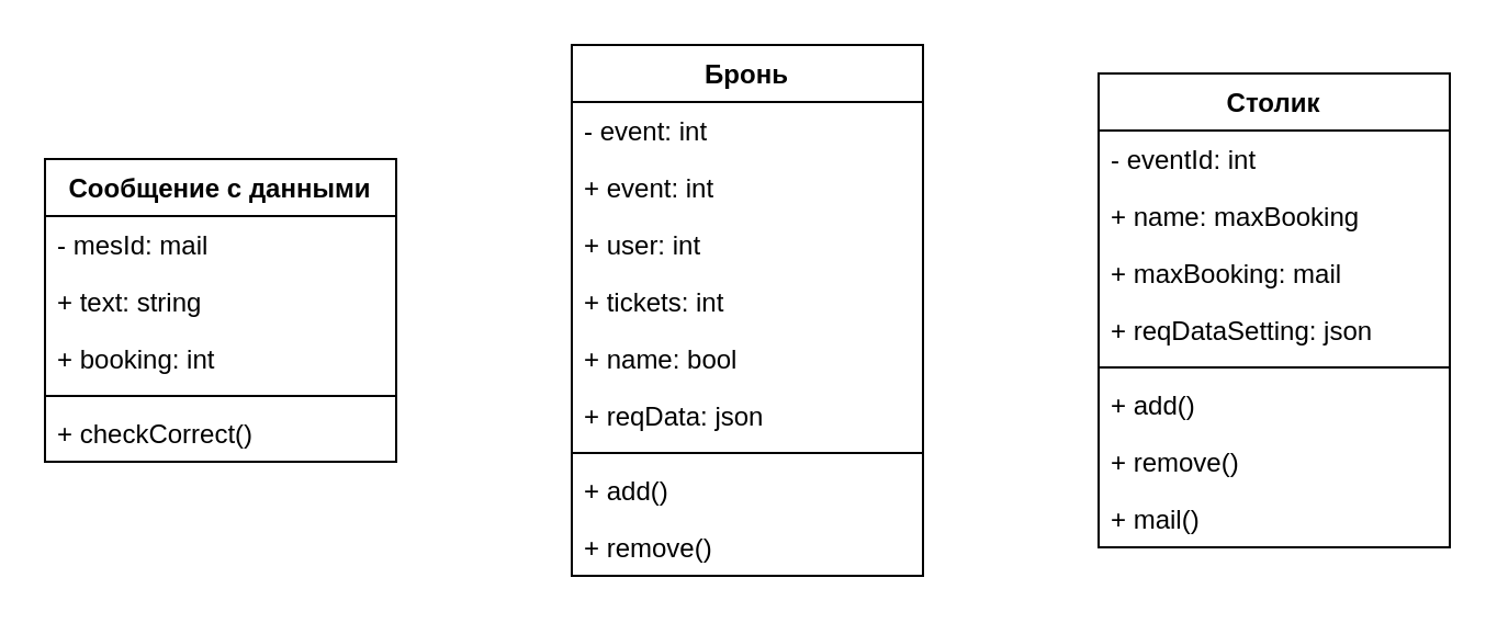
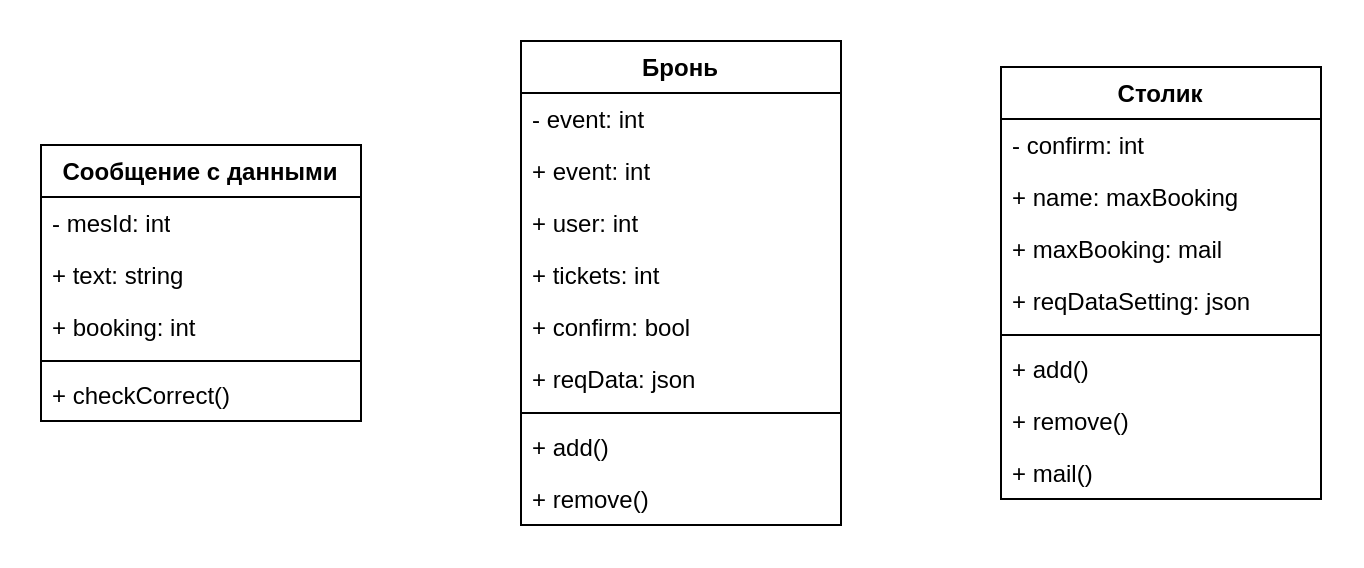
  <mxCell id="0" />
  <mxCell id="1" parent="0" />
  <mxCell id="2" value="Столик" style="swimlane;fontStyle=1;align=center;verticalAlign=top;childLayout=stackLayout;horizontal=1;startSize=26;horizontalStack=0;resizeParent=1;resizeParentMax=0;resizeLast=0;collapsible=1;marginBottom=0;whiteSpace=wrap;html=1;" parent="1" vertex="1"><mxGeometry x="500" y="33" width="160" height="216" as="geometry" /></mxCell>
- <mxCell id="3" value="- eventId: int" style="text;strokeColor=none;fillColor=none;align=left;verticalAlign=top;spacingLeft=4;spacingRight=4;overflow=hidden;rotatable=0;points=[[0,0.5],[1,0.5]];portConstraint=eastwest;whiteSpace=wrap;html=1;" parent="2" vertex="1"><mxGeometry y="26" width="160" height="26" as="geometry" /></mxCell>
+ <mxCell id="3" value="- confirm: int" style="text;strokeColor=none;fillColor=none;align=left;verticalAlign=top;spacingLeft=4;spacingRight=4;overflow=hidden;rotatable=0;points=[[0,0.5],[1,0.5]];portConstraint=eastwest;whiteSpace=wrap;html=1;" parent="2" vertex="1"><mxGeometry y="26" width="160" height="26" as="geometry" /></mxCell>
  <mxCell id="4" value="+ name: maxBooking" style="text;strokeColor=none;fillColor=none;align=left;verticalAlign=top;spacingLeft=4;spacingRight=4;overflow=hidden;rotatable=0;points=[[0,0.5],[1,0.5]];portConstraint=eastwest;whiteSpace=wrap;html=1;" parent="2" vertex="1"><mxGeometry y="52" width="160" height="26" as="geometry" /></mxCell>
  <mxCell id="5" value="+ maxBooking: mail" style="text;strokeColor=none;fillColor=none;align=left;verticalAlign=top;spacingLeft=4;spacingRight=4;overflow=hidden;rotatable=0;points=[[0,0.5],[1,0.5]];portConstraint=eastwest;whiteSpace=wrap;html=1;" parent="2" vertex="1"><mxGeometry y="78" width="160" height="26" as="geometry" /></mxCell>
  <mxCell id="6" value="+ reqDataSetting: json" style="text;strokeColor=none;fillColor=none;align=left;verticalAlign=top;spacingLeft=4;spacingRight=4;overflow=hidden;rotatable=0;points=[[0,0.5],[1,0.5]];portConstraint=eastwest;whiteSpace=wrap;html=1;" parent="2" vertex="1"><mxGeometry y="104" width="160" height="26" as="geometry" /></mxCell>
  <mxCell id="7" value="" style="line;strokeWidth=1;fillColor=none;align=left;verticalAlign=middle;spacingTop=-1;spacingLeft=3;spacingRight=3;rotatable=0;labelPosition=right;points=[];portConstraint=eastwest;strokeColor=inherit;" parent="2" vertex="1"><mxGeometry y="130" width="160" height="8" as="geometry" /></mxCell>
  <mxCell id="8" value="+ add()" style="text;strokeColor=none;fillColor=none;align=left;verticalAlign=top;spacingLeft=4;spacingRight=4;overflow=hidden;rotatable=0;points=[[0,0.5],[1,0.5]];portConstraint=eastwest;whiteSpace=wrap;html=1;" parent="2" vertex="1"><mxGeometry y="138" width="160" height="26" as="geometry" /></mxCell>
  <mxCell id="9" value="+ remove()" style="text;strokeColor=none;fillColor=none;align=left;verticalAlign=top;spacingLeft=4;spacingRight=4;overflow=hidden;rotatable=0;points=[[0,0.5],[1,0.5]];portConstraint=eastwest;whiteSpace=wrap;html=1;" parent="2" vertex="1"><mxGeometry y="164" width="160" height="26" as="geometry" /></mxCell>
  <mxCell id="10" value="+ mail()" style="text;strokeColor=none;fillColor=none;align=left;verticalAlign=top;spacingLeft=4;spacingRight=4;overflow=hidden;rotatable=0;points=[[0,0.5],[1,0.5]];portConstraint=eastwest;whiteSpace=wrap;html=1;" parent="2" vertex="1"><mxGeometry y="190" width="160" height="26" as="geometry" /></mxCell>
  <mxCell id="11" value="Сообщение с данными" style="swimlane;fontStyle=1;align=center;verticalAlign=top;childLayout=stackLayout;horizontal=1;startSize=26;horizontalStack=0;resizeParent=1;resizeParentMax=0;resizeLast=0;collapsible=1;marginBottom=0;whiteSpace=wrap;html=1;" parent="1" vertex="1"><mxGeometry x="20" y="72" width="160" height="138" as="geometry" /></mxCell>
- <mxCell id="12" value="- mesId: mail" style="text;strokeColor=none;fillColor=none;align=left;verticalAlign=top;spacingLeft=4;spacingRight=4;overflow=hidden;rotatable=0;points=[[0,0.5],[1,0.5]];portConstraint=eastwest;whiteSpace=wrap;html=1;" parent="11" vertex="1"><mxGeometry y="26" width="160" height="26" as="geometry" /></mxCell>
+ <mxCell id="12" value="- mesId: int" style="text;strokeColor=none;fillColor=none;align=left;verticalAlign=top;spacingLeft=4;spacingRight=4;overflow=hidden;rotatable=0;points=[[0,0.5],[1,0.5]];portConstraint=eastwest;whiteSpace=wrap;html=1;" parent="11" vertex="1"><mxGeometry y="26" width="160" height="26" as="geometry" /></mxCell>
  <mxCell id="13" value="+ text: string" style="text;strokeColor=none;fillColor=none;align=left;verticalAlign=top;spacingLeft=4;spacingRight=4;overflow=hidden;rotatable=0;points=[[0,0.5],[1,0.5]];portConstraint=eastwest;whiteSpace=wrap;html=1;" parent="11" vertex="1"><mxGeometry y="52" width="160" height="26" as="geometry" /></mxCell>
  <mxCell id="14" value="+ booking: int" style="text;strokeColor=none;fillColor=none;align=left;verticalAlign=top;spacingLeft=4;spacingRight=4;overflow=hidden;rotatable=0;points=[[0,0.5],[1,0.5]];portConstraint=eastwest;whiteSpace=wrap;html=1;" parent="11" vertex="1"><mxGeometry y="78" width="160" height="26" as="geometry" /></mxCell>
  <mxCell id="15" value="" style="line;strokeWidth=1;fillColor=none;align=left;verticalAlign=middle;spacingTop=-1;spacingLeft=3;spacingRight=3;rotatable=0;labelPosition=right;points=[];portConstraint=eastwest;strokeColor=inherit;" parent="11" vertex="1"><mxGeometry y="104" width="160" height="8" as="geometry" /></mxCell>
  <mxCell id="16" value="+ checkCorrect()" style="text;strokeColor=none;fillColor=none;align=left;verticalAlign=top;spacingLeft=4;spacingRight=4;overflow=hidden;rotatable=0;points=[[0,0.5],[1,0.5]];portConstraint=eastwest;whiteSpace=wrap;html=1;" parent="11" vertex="1"><mxGeometry y="112" width="160" height="26" as="geometry" /></mxCell>
  <mxCell id="17" value="Бронь" style="swimlane;fontStyle=1;align=center;verticalAlign=top;childLayout=stackLayout;horizontal=1;startSize=26;horizontalStack=0;resizeParent=1;resizeParentMax=0;resizeLast=0;collapsible=1;marginBottom=0;whiteSpace=wrap;html=1;" parent="1" vertex="1"><mxGeometry x="260" y="20" width="160" height="242" as="geometry" /></mxCell>
  <mxCell id="18" value="- event: int" style="text;strokeColor=none;fillColor=none;align=left;verticalAlign=top;spacingLeft=4;spacingRight=4;overflow=hidden;rotatable=0;points=[[0,0.5],[1,0.5]];portConstraint=eastwest;whiteSpace=wrap;html=1;" parent="17" vertex="1"><mxGeometry y="26" width="160" height="26" as="geometry" /></mxCell>
  <mxCell id="19" value="+ event: int" style="text;strokeColor=none;fillColor=none;align=left;verticalAlign=top;spacingLeft=4;spacingRight=4;overflow=hidden;rotatable=0;points=[[0,0.5],[1,0.5]];portConstraint=eastwest;whiteSpace=wrap;html=1;" parent="17" vertex="1"><mxGeometry y="52" width="160" height="26" as="geometry" /></mxCell>
  <mxCell id="20" value="+ user: int" style="text;strokeColor=none;fillColor=none;align=left;verticalAlign=top;spacingLeft=4;spacingRight=4;overflow=hidden;rotatable=0;points=[[0,0.5],[1,0.5]];portConstraint=eastwest;whiteSpace=wrap;html=1;" parent="17" vertex="1"><mxGeometry y="78" width="160" height="26" as="geometry" /></mxCell>
  <mxCell id="21" value="+ tickets: int" style="text;strokeColor=none;fillColor=none;align=left;verticalAlign=top;spacingLeft=4;spacingRight=4;overflow=hidden;rotatable=0;points=[[0,0.5],[1,0.5]];portConstraint=eastwest;whiteSpace=wrap;html=1;" parent="17" vertex="1"><mxGeometry y="104" width="160" height="26" as="geometry" /></mxCell>
- <mxCell id="22" value="+ name: bool" style="text;strokeColor=none;fillColor=none;align=left;verticalAlign=top;spacingLeft=4;spacingRight=4;overflow=hidden;rotatable=0;points=[[0,0.5],[1,0.5]];portConstraint=eastwest;whiteSpace=wrap;html=1;" parent="17" vertex="1"><mxGeometry y="130" width="160" height="26" as="geometry" /></mxCell>
+ <mxCell id="22" value="+ confirm: bool" style="text;strokeColor=none;fillColor=none;align=left;verticalAlign=top;spacingLeft=4;spacingRight=4;overflow=hidden;rotatable=0;points=[[0,0.5],[1,0.5]];portConstraint=eastwest;whiteSpace=wrap;html=1;" parent="17" vertex="1"><mxGeometry y="130" width="160" height="26" as="geometry" /></mxCell>
  <mxCell id="23" value="+ reqData: json" style="text;strokeColor=none;fillColor=none;align=left;verticalAlign=top;spacingLeft=4;spacingRight=4;overflow=hidden;rotatable=0;points=[[0,0.5],[1,0.5]];portConstraint=eastwest;whiteSpace=wrap;html=1;" parent="17" vertex="1"><mxGeometry y="156" width="160" height="26" as="geometry" /></mxCell>
  <mxCell id="24" value="" style="line;strokeWidth=1;fillColor=none;align=left;verticalAlign=middle;spacingTop=-1;spacingLeft=3;spacingRight=3;rotatable=0;labelPosition=right;points=[];portConstraint=eastwest;strokeColor=inherit;" parent="17" vertex="1"><mxGeometry y="182" width="160" height="8" as="geometry" /></mxCell>
  <mxCell id="25" value="+ add()" style="text;strokeColor=none;fillColor=none;align=left;verticalAlign=top;spacingLeft=4;spacingRight=4;overflow=hidden;rotatable=0;points=[[0,0.5],[1,0.5]];portConstraint=eastwest;whiteSpace=wrap;html=1;" parent="17" vertex="1"><mxGeometry y="190" width="160" height="26" as="geometry" /></mxCell>
  <mxCell id="26" value="+ remove()" style="text;strokeColor=none;fillColor=none;align=left;verticalAlign=top;spacingLeft=4;spacingRight=4;overflow=hidden;rotatable=0;points=[[0,0.5],[1,0.5]];portConstraint=eastwest;whiteSpace=wrap;html=1;" parent="17" vertex="1"><mxGeometry y="216" width="160" height="26" as="geometry" /></mxCell>
